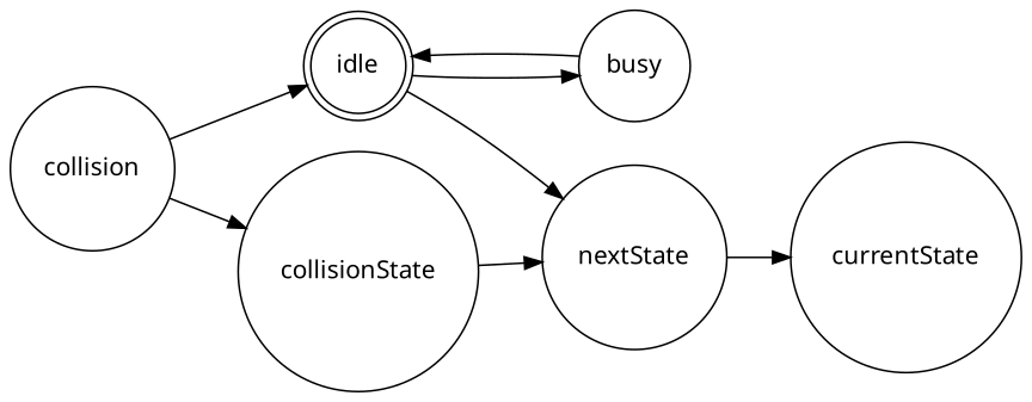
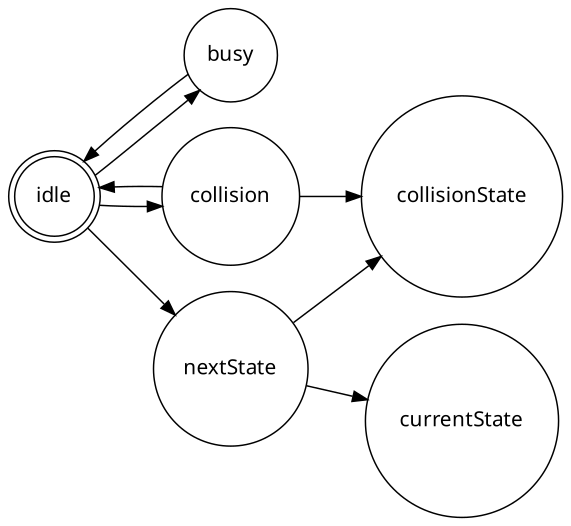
  digraph {
    fontname="Noto Sans"
    rankdir=LR
    node [fontname="Noto Sans" shape=circle]
    edge [fontname="Noto Sans"]
    idle [shape=doublecircle]
    busy
    collision
    nextState
    collisionState
    currentState
    idle -> busy
+   idle -> collision
    idle -> nextState
    busy -> idle
    collision -> idle
    collision -> collisionState
    nextState -> currentState
-   collisionState -> nextState
+   nextState -> collisionState
  }
